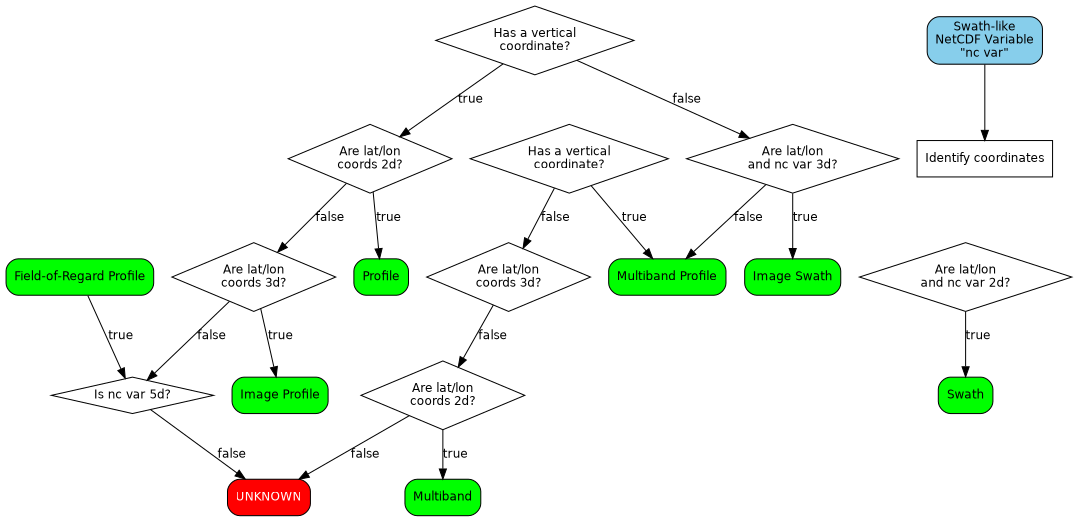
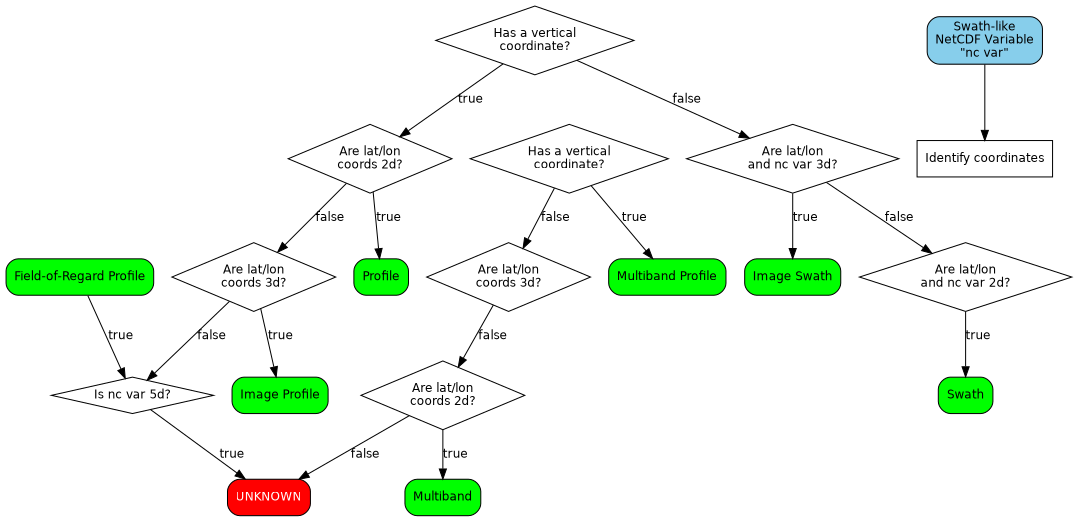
  digraph {
    fontname=Helvetica
    fontsize=12
    node [fillcolor=green fontcolor=black fontname=Helvetica fontsize=12 shape=box]
    edge [fontname=Helvetica fontsize=12]
    n1 [fillcolor=red fontcolor=white label=UNKNOWN style="rounded,filled"]
    n2 [fillcolor=skyblue label="Swath-like\nNetCDF Variable\n\"nc var\"" style="rounded,filled"]
    n3 [label="Identify coordinates"]
    n4 [label=Multiband style="rounded,filled"]
    n5 [label="Multiband Profile" style="rounded,filled"]
    n6 [label=Swath style="rounded,filled"]
    n7 [label="Image Swath" style="rounded,filled"]
    n8 [label=Profile style="rounded,filled"]
    n9 [label="Image Profile" style="rounded,filled"]
    n10 [label="Field-of-Regard Profile" style="rounded,filled"]
    n11 [label="Is nc var 5d?" shape=diamond]
    n12 [label="Has a vertical\ncoordinate?" shape=diamond]
    n13 [label="Are lat/lon\ncoords 3d?" shape=diamond]
    n14 [label="Has a vertical\ncoordinate?" shape=diamond]
    n15 [label="Are lat/lon\nand nc var 3d?" shape=diamond]
    n16 [label="Are lat/lon\ncoords 2d?" shape=diamond]
    n17 [label="Are lat/lon\ncoords 2d?" shape=diamond]
    n18 [label="Are lat/lon\nand nc var 2d?" shape=diamond]
    n19 [label="Are lat/lon\ncoords 3d?" shape=diamond]
    n2 -> n3
    n10 -> n11 [label=true]
-   n11 -> n1 [label=false]
+   n11 -> n1 [label=true]
    n12 -> n5 [label=true]
    n12 -> n13 [label=false]
    n13 -> n17 [label=false]
    n14 -> n15 [label=false]
    n14 -> n16 [label=true]
    n15 -> n7 [label=true]
-   n15 -> n5 [label=false]
+   n15 -> n18 [label=false]
    n16 -> n8 [label=true]
    n16 -> n19 [label=false]
    n17 -> n1 [label=false]
    n17 -> n4 [label=true]
    n18 -> n6 [label=true]
    n19 -> n9 [label=true]
    n19 -> n11 [label=false]
  }
